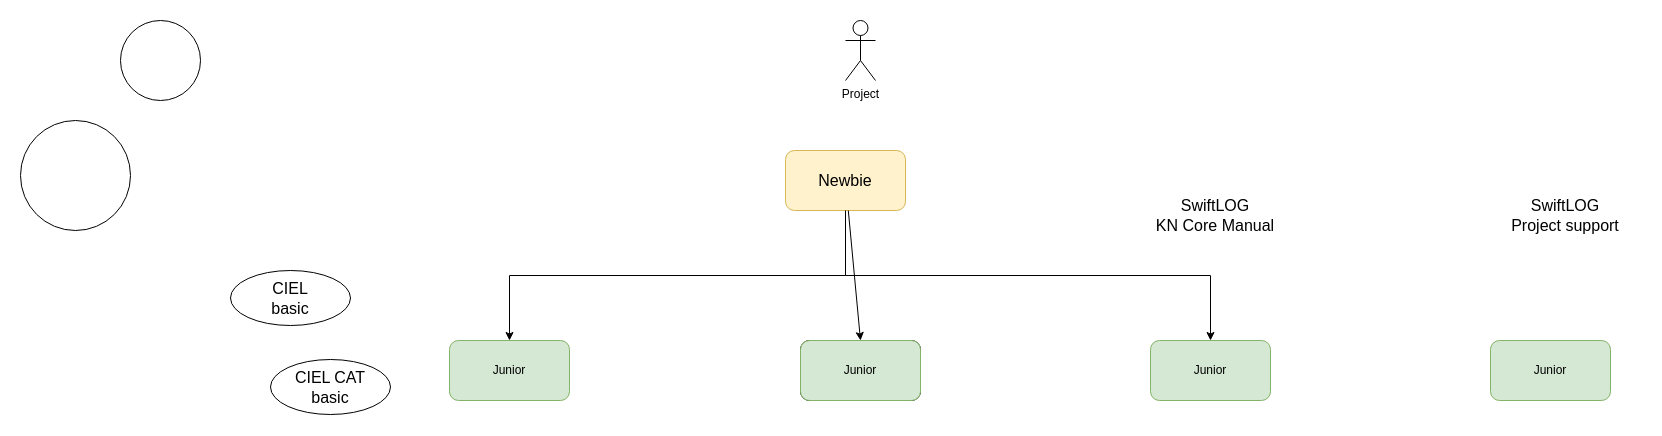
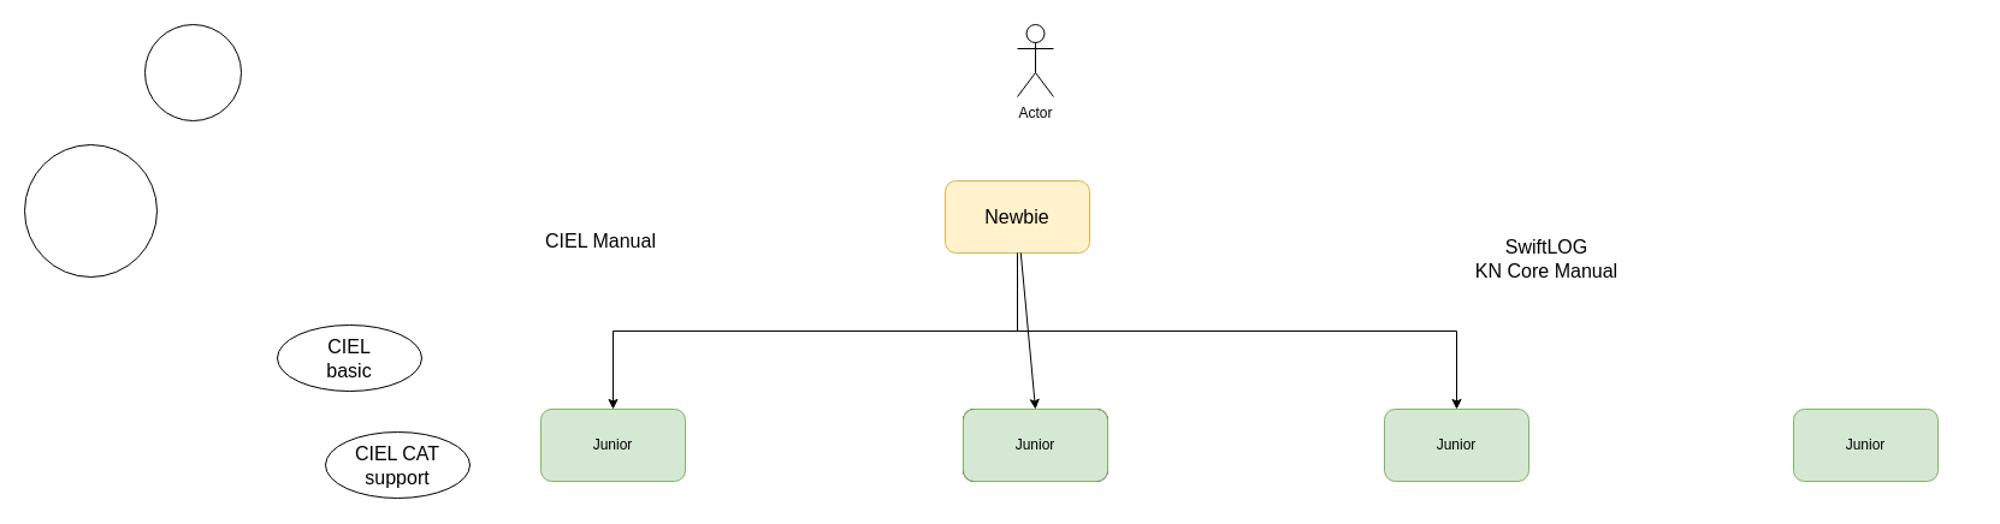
  <mxCell id="0" />
  <mxCell id="1" parent="0" />
- <mxCell id="2" value="Project" style="shape=umlActor;verticalLabelPosition=bottom;verticalAlign=top;html=1;outlineConnect=0;" vertex="1" parent="1"><mxGeometry x="845" y="20" width="30" height="60" as="geometry" /></mxCell>
+ <mxCell id="2" value="Actor" style="shape=umlActor;verticalLabelPosition=bottom;verticalAlign=top;html=1;outlineConnect=0;" vertex="1" parent="1"><mxGeometry x="845" y="20" width="30" height="60" as="geometry" /></mxCell>
  <mxCell id="3" style="edgeStyle=orthogonalEdgeStyle;rounded=0;orthogonalLoop=1;jettySize=auto;html=1;exitX=0.5;exitY=1;exitDx=0;exitDy=0;fontSize=16;" edge="1" parent="1" source="4" target="7"><mxGeometry relative="1" as="geometry" /></mxCell>
  <mxCell id="4" value="Newbie" style="rounded=1;whiteSpace=wrap;html=1;fillColor=#fff2cc;strokeColor=#d6b656;verticalAlign=middle;fontSize=16;" vertex="1" parent="1"><mxGeometry x="785" y="150" width="120" height="60" as="geometry" /></mxCell>
  <mxCell id="5" value="Junior" style="rounded=1;whiteSpace=wrap;html=1;" vertex="1" parent="1"><mxGeometry x="800" y="340" width="120" height="60" as="geometry" /></mxCell>
  <mxCell id="6" value="Junior" style="rounded=1;whiteSpace=wrap;html=1;fillColor=#d5e8d4;strokeColor=#82b366;" vertex="1" parent="1"><mxGeometry x="1150" y="340" width="120" height="60" as="geometry" /></mxCell>
  <mxCell id="7" value="Junior" style="rounded=1;whiteSpace=wrap;html=1;fillColor=#d5e8d4;strokeColor=#82b366;" vertex="1" parent="1"><mxGeometry x="449" y="340" width="120" height="60" as="geometry" /></mxCell>
  <mxCell id="8" value="Junior" style="rounded=1;whiteSpace=wrap;html=1;fillColor=#d5e8d4;strokeColor=#82b366;" vertex="1" parent="1"><mxGeometry x="800" y="340" width="120" height="60" as="geometry" /></mxCell>
  <mxCell id="9" value="" style="endArrow=classic;html=1;fontSize=16;entryX=0.5;entryY=0;entryDx=0;entryDy=0;" edge="1" parent="1" source="4" target="8"><mxGeometry width="50" height="50" relative="1" as="geometry"><mxPoint x="790" y="430" as="sourcePoint" /><mxPoint x="840" y="380" as="targetPoint" /></mxGeometry></mxCell>
  <mxCell id="10" value="" style="endArrow=classic;html=1;fontSize=16;entryX=0.5;entryY=0;entryDx=0;entryDy=0;exitX=0.5;exitY=1;exitDx=0;exitDy=0;rounded=0;edgeStyle=orthogonalEdgeStyle;" edge="1" parent="1" source="4" target="6"><mxGeometry width="50" height="50" relative="1" as="geometry"><mxPoint x="790" y="430" as="sourcePoint" /><mxPoint x="840" y="380" as="targetPoint" /></mxGeometry></mxCell>
- <mxCell id="11" value="&lt;div&gt;SwiftLOG&lt;/div&gt;&lt;div&gt;KN Core Manual&lt;br&gt;&lt;/div&gt;" style="text;html=1;strokeColor=none;fillColor=none;align=center;verticalAlign=middle;whiteSpace=wrap;rounded=0;fontSize=16;" vertex="1" parent="1"><mxGeometry x="1140" y="170" width="150" height="90" as="geometry" /></mxCell>
+ <mxCell id="11" value="&lt;div&gt;SwiftLOG&lt;/div&gt;&lt;div&gt;KN Core Manual&lt;br&gt;&lt;/div&gt;" style="text;html=1;strokeColor=none;fillColor=none;align=center;verticalAlign=middle;whiteSpace=wrap;rounded=0;fontSize=16;" vertex="1" parent="1"><mxGeometry x="1210" y="170" width="150" height="90" as="geometry" /></mxCell>
+ <mxCell id="12" value="&lt;div&gt;CIEL Manual&lt;br&gt;&lt;/div&gt;" style="text;html=1;strokeColor=none;fillColor=none;align=center;verticalAlign=middle;whiteSpace=wrap;rounded=0;fontSize=16;" vertex="1" parent="1"><mxGeometry x="449" y="170" width="100" height="60" as="geometry" /></mxCell>
  <mxCell id="13" value="Junior" style="rounded=1;whiteSpace=wrap;html=1;fillColor=#d5e8d4;strokeColor=#82b366;" vertex="1" parent="1"><mxGeometry x="1490" y="340" width="120" height="60" as="geometry" /></mxCell>
- <mxCell id="14" value="&lt;div&gt;SwiftLOG&lt;/div&gt;&lt;div&gt;Project support&lt;br&gt;&lt;/div&gt;" style="text;html=1;strokeColor=none;fillColor=none;align=center;verticalAlign=middle;whiteSpace=wrap;rounded=0;fontSize=16;" vertex="1" parent="1"><mxGeometry x="1490" y="170" width="150" height="90" as="geometry" /></mxCell>
  <mxCell id="15" value="" style="ellipse;whiteSpace=wrap;html=1;aspect=fixed;fontSize=16;" vertex="1" parent="1"><mxGeometry x="120" y="20" width="80" height="80" as="geometry" /></mxCell>
  <mxCell id="16" value="" style="ellipse;whiteSpace=wrap;html=1;aspect=fixed;fontSize=16;" vertex="1" parent="1"><mxGeometry x="20" y="120" width="110" height="110" as="geometry" /></mxCell>
  <mxCell id="17" value="&lt;div&gt;CIEL&lt;/div&gt;&lt;div&gt;basic&lt;br&gt;&lt;/div&gt;" style="ellipse;whiteSpace=wrap;html=1;fontSize=16;" vertex="1" parent="1"><mxGeometry x="230" y="270" width="120" height="55" as="geometry" /></mxCell>
- <mxCell id="18" value="&lt;div&gt;CIEL CAT&lt;br&gt;basic&lt;br&gt;&lt;/div&gt;" style="ellipse;whiteSpace=wrap;html=1;fontSize=16;" vertex="1" parent="1"><mxGeometry x="270" y="359" width="120" height="55" as="geometry" /></mxCell>
+ <mxCell id="18" value="&lt;div&gt;CIEL CAT&lt;br&gt;support&lt;br&gt;&lt;/div&gt;" style="ellipse;whiteSpace=wrap;html=1;fontSize=16;" vertex="1" parent="1"><mxGeometry x="270" y="359" width="120" height="55" as="geometry" /></mxCell>
